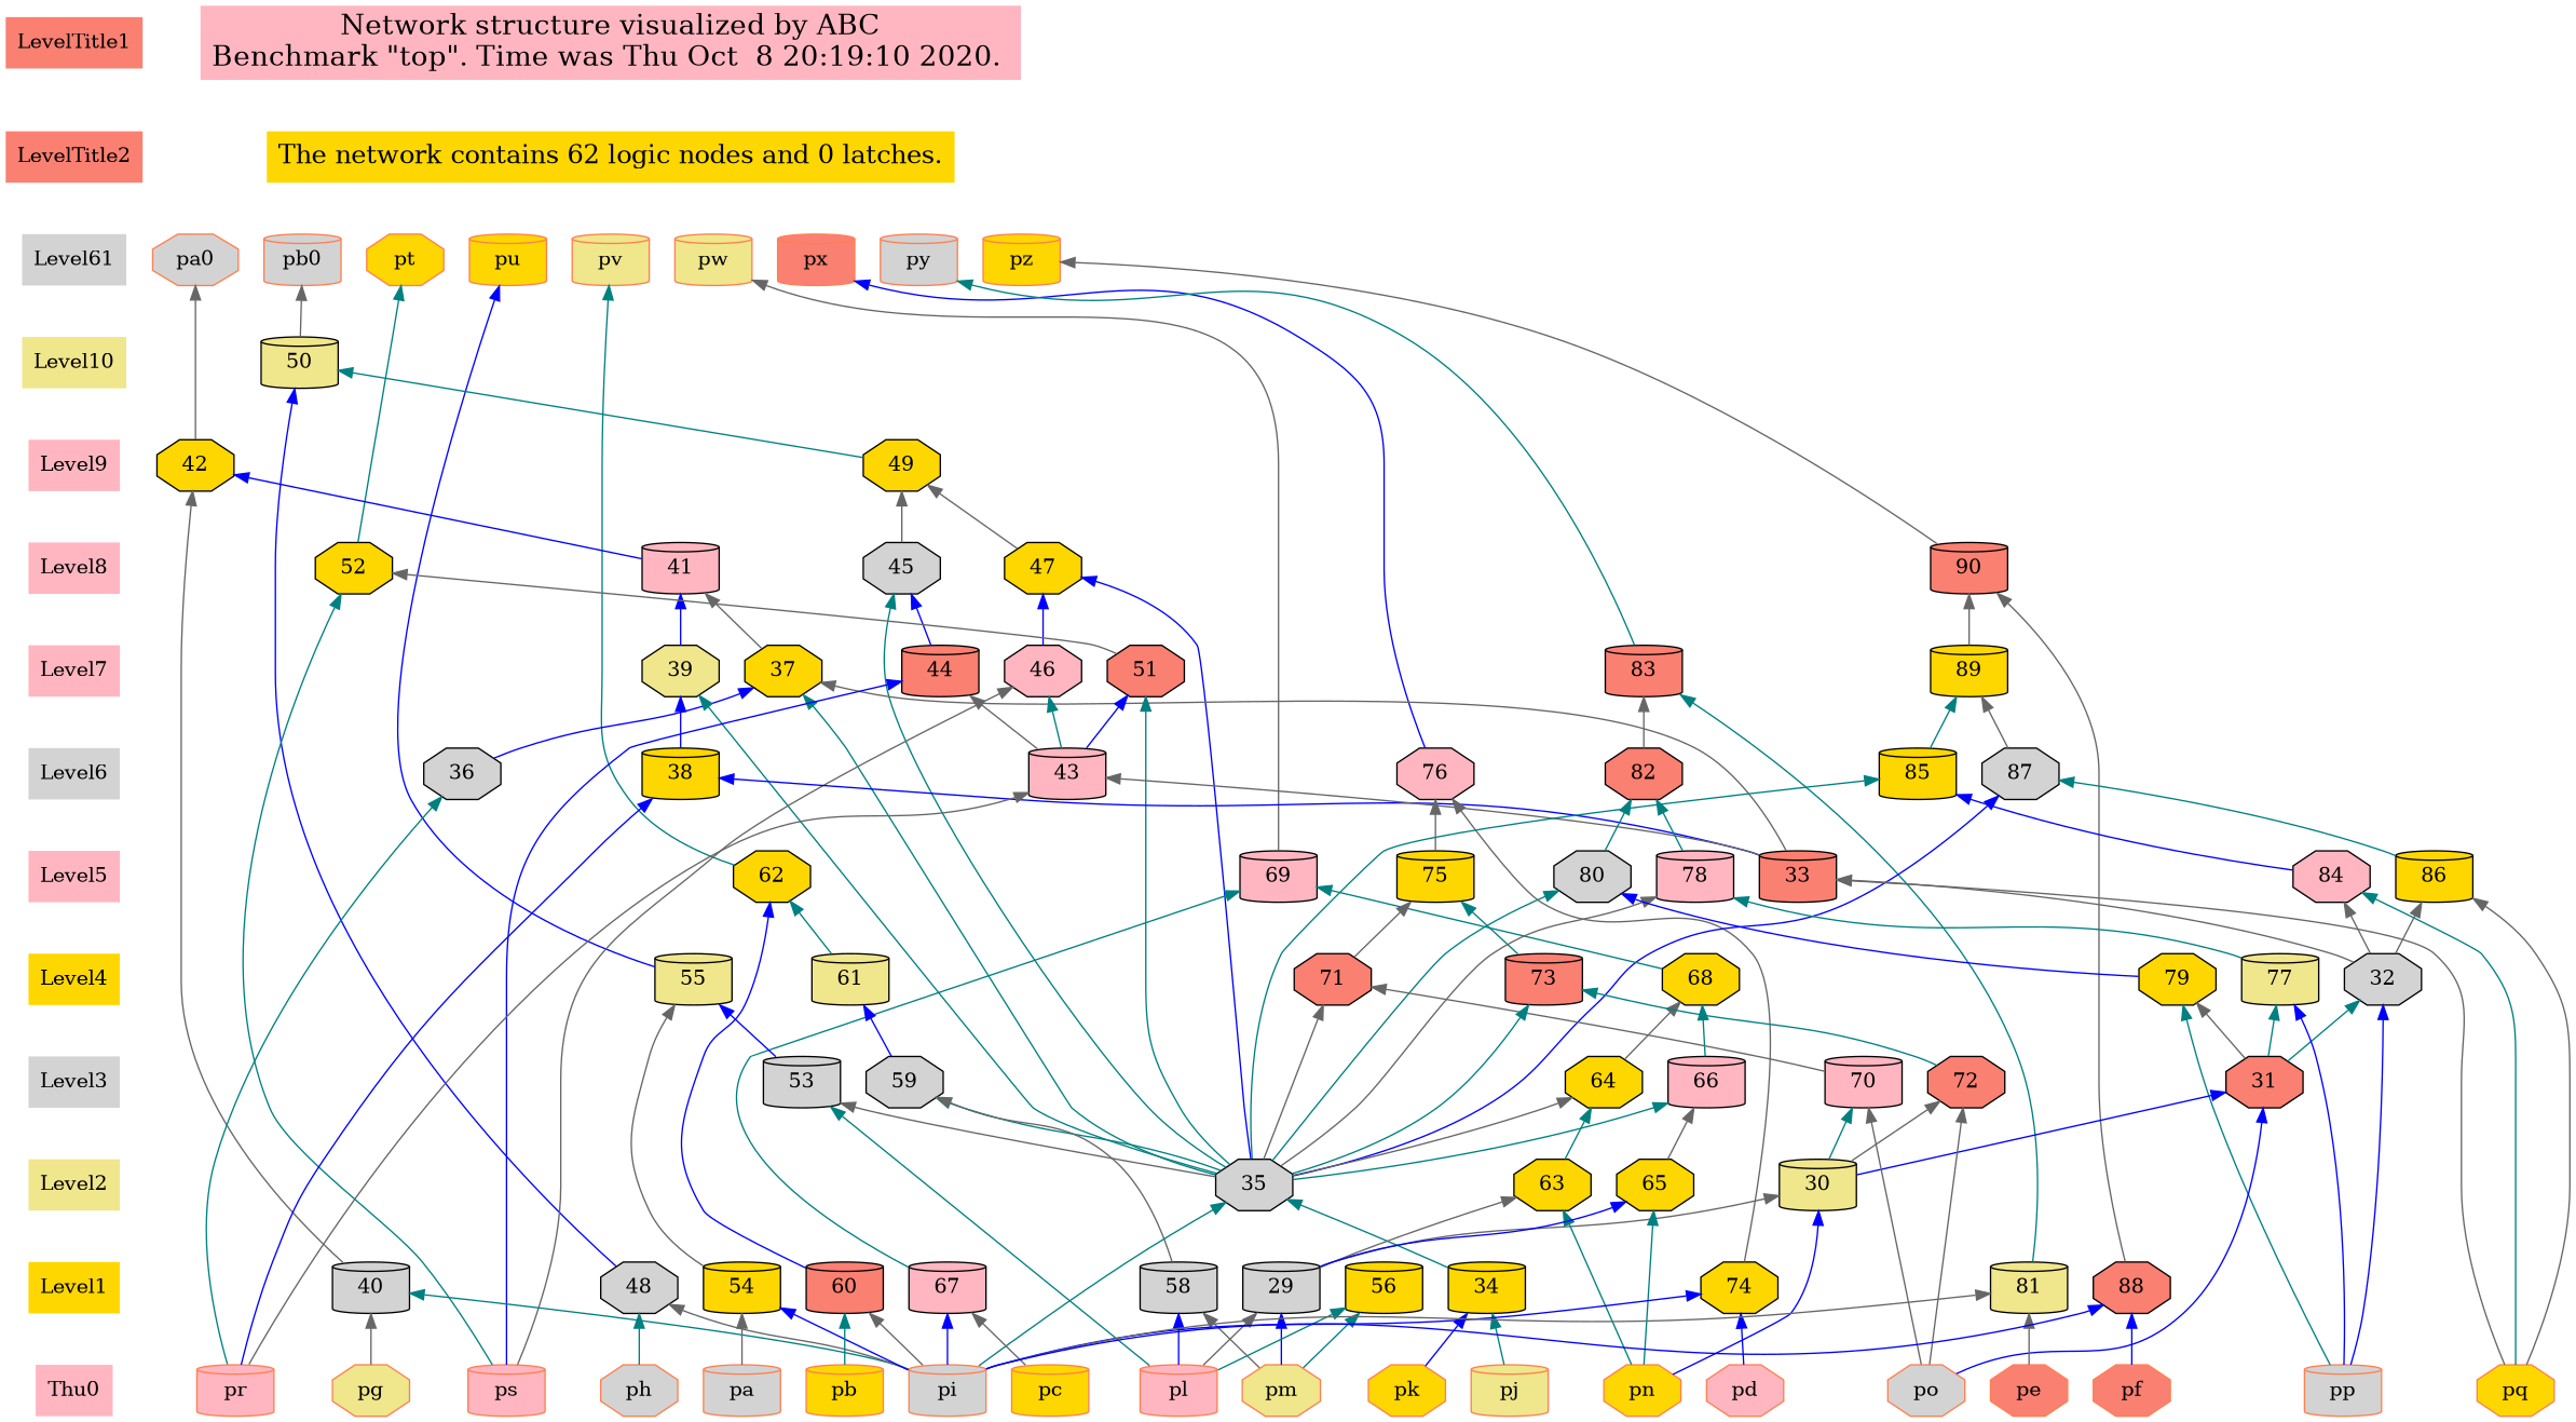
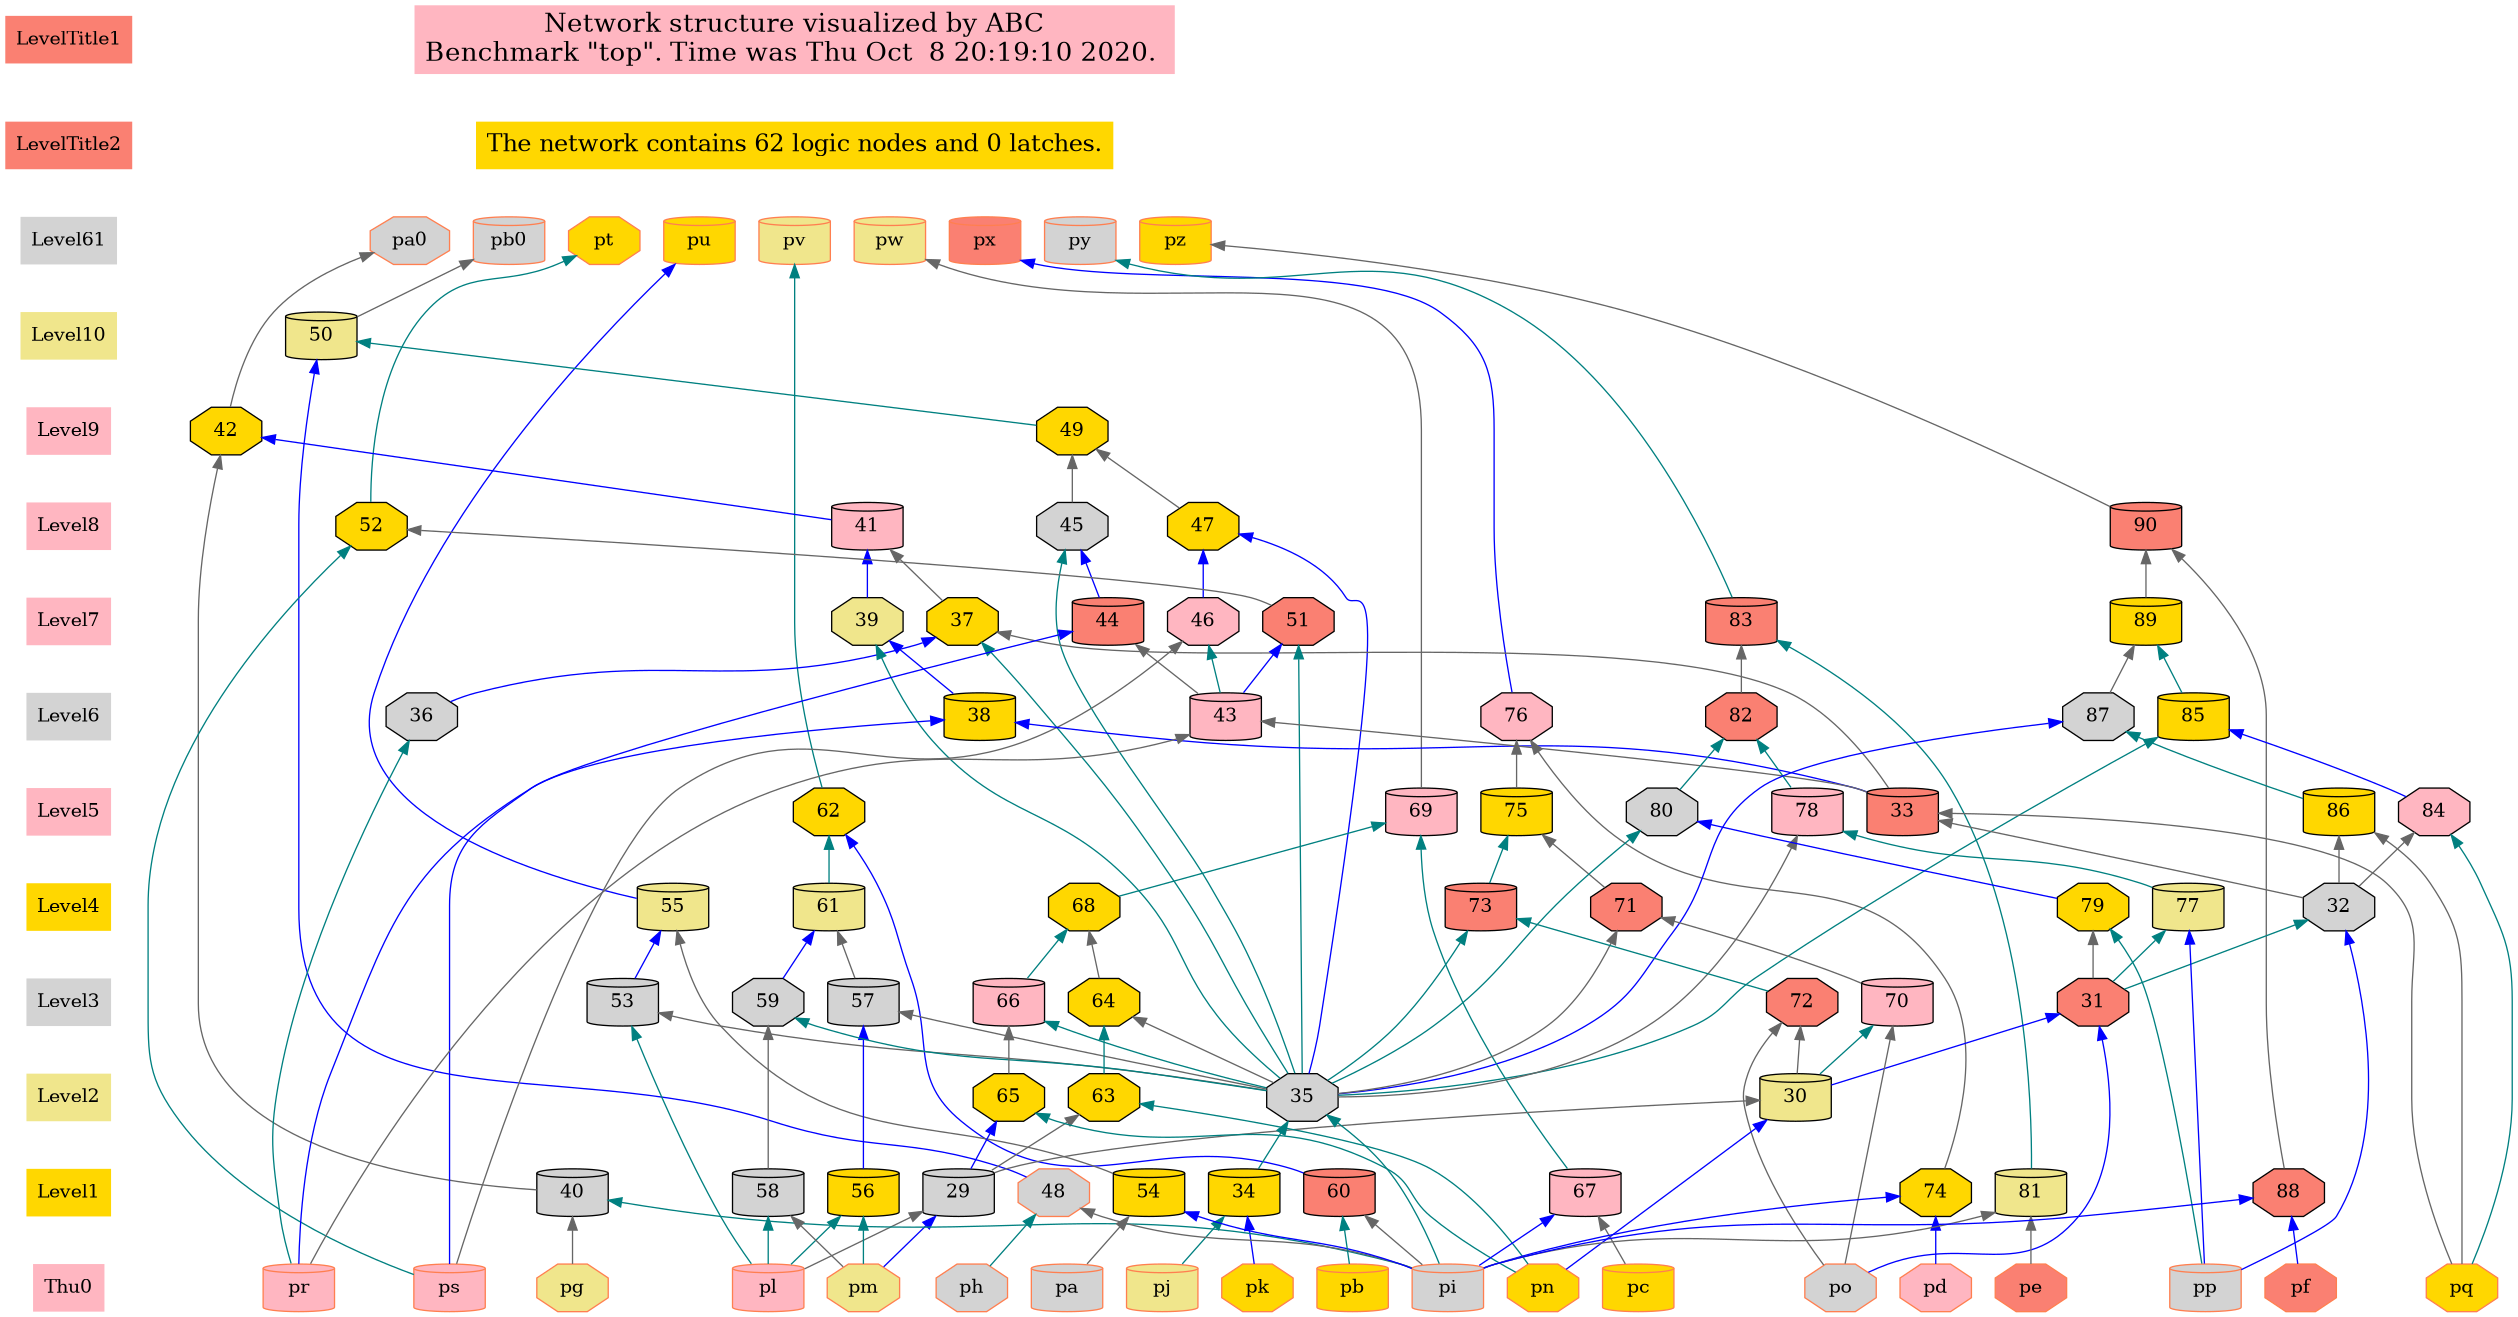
  digraph {
    node [fillcolor=gold shape=cylinder style=filled]
    edge [dir=back style=solid color=gray40]
    LevelTitle1 [fillcolor=salmon shape=plaintext]
    LevelTitle2 [fillcolor=salmon shape=plaintext]
    n3 [fillcolor=lightgrey label=Level61 shape=plaintext]
    Level10 [fillcolor=khaki shape=plaintext]
    Level9 [fillcolor=lightpink shape=plaintext]
    Level8 [fillcolor=lightpink shape=plaintext]
    Level7 [fillcolor=lightpink shape=plaintext]
    Level6 [fillcolor=lightgrey shape=plaintext]
    Level5 [fillcolor=lightpink shape=plaintext]
    Level4 [shape=plaintext]
    Level3 [fillcolor=lightgrey shape=plaintext]
    Level2 [fillcolor=khaki shape=plaintext]
    Level1 [shape=plaintext]
    n14 [fillcolor=lightpink label=Thu0 shape=plaintext]
    n15 [fillcolor=lightpink fontname="Times-Roman" fontsize=20 label="Network structure visualized by ABC\nBenchmark \"top\". Time was Thu Oct  8 20:19:10 2020. " shape=plaintext]
    n16 [fontname="Times-Roman" fontsize=18 label="The network contains 62 logic nodes and 0 latches.\n" shape=plaintext]
    n17 [color=coral fillcolor=lightgrey label=pa0 shape=octagon]
    n18 [color=coral fillcolor=lightgrey label=pb0]
    n19 [color=coral label=pt shape=octagon]
    n20 [color=coral label=pu]
    n21 [color=coral fillcolor=khaki label=pv]
    n22 [color=coral fillcolor=khaki label=pw]
    n23 [color=coral fillcolor=salmon label=px]
    n24 [color=coral fillcolor=lightgrey label=py]
    n25 [color=coral label=pz]
    n26 [fillcolor=khaki label="50\n"]
    n27 [label="42\n" shape=octagon]
    n28 [label="49\n" shape=octagon]
    n29 [fillcolor=lightpink label="41\n"]
    n30 [fillcolor=lightgrey label="45\n" shape=octagon]
    n31 [label="47\n" shape=octagon]
    n32 [label="52\n" shape=octagon]
    n33 [fillcolor=salmon label="90\n"]
    n34 [label="37\n" shape=octagon]
    n35 [fillcolor=khaki label="39\n" shape=octagon]
    n36 [fillcolor=salmon label="44\n"]
    n37 [fillcolor=lightpink label="46\n" shape=octagon]
    n38 [fillcolor=salmon label="51\n" shape=octagon]
    n39 [fillcolor=salmon label="83\n"]
    n40 [label="89\n"]
    n41 [fillcolor=lightgrey label="36\n" shape=octagon]
    n42 [label="38\n"]
    n43 [fillcolor=lightpink label="43\n"]
    n44 [fillcolor=lightpink label="76\n" shape=octagon]
    n45 [fillcolor=salmon label="82\n" shape=octagon]
    n46 [label="85\n"]
    n47 [fillcolor=lightgrey label="87\n" shape=octagon]
    n48 [fillcolor=salmon label="33\n"]
    n49 [label="62\n" shape=octagon]
    n50 [fillcolor=lightpink label="69\n"]
    n51 [label="75\n"]
    n52 [fillcolor=lightpink label="78\n"]
    n53 [fillcolor=lightgrey label="80\n" shape=octagon]
    n54 [fillcolor=lightpink label="84\n" shape=octagon]
    n55 [label="86\n"]
    n56 [fillcolor=lightgrey label="32\n" shape=octagon]
    n57 [fillcolor=khaki label="55\n"]
    n58 [fillcolor=khaki label="61\n"]
    n59 [label="68\n" shape=octagon]
    n60 [fillcolor=salmon label="71\n" shape=octagon]
    n61 [fillcolor=salmon label="73\n"]
    n62 [fillcolor=khaki label="77\n"]
    n63 [label="79\n" shape=octagon]
    n64 [fillcolor=salmon label="31\n" shape=octagon]
    n65 [fillcolor=lightgrey label="53\n"]
+   n66 [fillcolor=lightgrey label="57\n"]
    n67 [fillcolor=lightgrey label="59\n" shape=octagon]
    n68 [label="64\n" shape=octagon]
    n69 [fillcolor=lightpink label="66\n"]
    n70 [fillcolor=lightpink label="70\n"]
    n71 [fillcolor=salmon label="72\n" shape=octagon]
    n72 [fillcolor=khaki label="30\n"]
    n73 [fillcolor=lightgrey label="35\n" shape=octagon]
    n74 [label="63\n" shape=octagon]
    n75 [label="65\n" shape=octagon]
    n76 [fillcolor=lightgrey label="29\n"]
    n77 [label="34\n"]
    n78 [fillcolor=lightgrey label="40\n"]
-   n79 [fillcolor=lightgrey label="48\n" shape=octagon]
+   n79 [fillcolor=lightgrey label="48\n" shape=octagon color=coral]
    n80 [label="54\n"]
    n81 [label="56\n"]
    n82 [fillcolor=lightgrey label="58\n"]
    n83 [fillcolor=salmon label="60\n"]
    n84 [fillcolor=lightpink label="67\n"]
    n85 [label="74\n" shape=octagon]
    n86 [fillcolor=khaki label="81\n"]
    n87 [fillcolor=salmon label="88\n" shape=octagon]
    n88 [color=coral fillcolor=lightgrey label=pp]
    n89 [color=coral label=pq shape=octagon]
    n90 [color=coral fillcolor=lightpink label=pr]
    n91 [color=coral fillcolor=lightpink label=ps]
    n92 [color=coral fillcolor=lightgrey label=pa]
    n93 [color=coral label=pb]
    n94 [color=coral label=pc]
    n95 [color=coral fillcolor=lightpink label=pd shape=octagon]
    n96 [color=coral fillcolor=salmon label=pe shape=octagon]
    n97 [color=coral fillcolor=salmon label=pf shape=octagon]
    n98 [color=coral fillcolor=khaki label=pg shape=octagon]
    n99 [color=coral fillcolor=lightgrey label=ph shape=octagon]
    n100 [color=coral fillcolor=lightgrey label=pi]
    n101 [color=coral fillcolor=khaki label=pj]
    n102 [color=coral label=pk shape=octagon]
    n103 [color=coral fillcolor=lightpink label=pl]
    n104 [color=coral fillcolor=khaki label=pm shape=octagon]
    n105 [color=coral label=pn shape=octagon]
    n106 [color=coral fillcolor=lightgrey label=po shape=octagon]
    subgraph sub_1 {
      LevelTitle1
      LevelTitle2
      n3
      Level10
      Level9
      Level8
      Level7
      Level6
      Level5
      Level4
      Level3
      Level2
      Level1
      n14
    }
    subgraph sub_2 {
      rank=same
      LevelTitle1
      n15
    }
    subgraph sub_3 {
      rank=same
      LevelTitle2
      n16
    }
    subgraph sub_4 {
      rank=same
      n3
      n17
      n18
      n19
      n20
      n21
      n22
      n23
      n24
      n25
    }
    subgraph sub_5 {
      rank=same
      Level10
      n26
    }
    subgraph sub_6 {
      rank=same
      Level9
      n27
      n28
    }
    subgraph sub_7 {
      rank=same
      Level8
      n29
      n30
      n31
      n32
      n33
    }
    subgraph sub_8 {
      rank=same
      Level7
      n34
      n35
      n36
      n37
      n38
      n39
      n40
    }
    subgraph sub_9 {
      rank=same
      Level6
      n41
      n42
      n43
      n44
      n45
      n46
      n47
    }
    subgraph sub_10 {
      rank=same
      Level5
      n48
      n49
      n50
      n51
      n52
      n53
      n54
      n55
    }
    subgraph sub_11 {
      rank=same
      Level4
      n56
      n57
      n58
      n59
      n60
      n61
      n62
      n63
    }
    subgraph sub_12 {
      rank=same
      Level3
      n64
      n65
+     n66
      n67
      n68
      n69
      n70
      n71
    }
    subgraph sub_13 {
      rank=same
      Level2
      n72
      n73
      n74
      n75
    }
    subgraph sub_14 {
      rank=same
      Level1
      n76
      n77
      n78
      n79
      n80
      n81
      n82
      n83
      n84
      n85
      n86
      n87
    }
    subgraph sub_15 {
      rank=same
      n14
      n88
      n89
      n90
      n91
      n92
      n93
      n94
      n95
      n96
      n97
      n98
      n99
      n100
      n101
      n102
      n103
      n104
      n105
      n106
    }
    LevelTitle1 -> LevelTitle2 [style=invis color=""]
    LevelTitle2 -> n3 [style=invis color=""]
    n3 -> Level10 [style=invis color=""]
    Level10 -> Level9 [style=invis color=""]
    Level9 -> Level8 [style=invis color=""]
    Level8 -> Level7 [style=invis color=""]
    Level7 -> Level6 [style=invis color=""]
    Level6 -> Level5 [style=invis color=""]
    Level5 -> Level4 [style=invis color=""]
    Level4 -> Level3 [style=invis color=""]
    Level3 -> Level2 [style=invis color=""]
    Level2 -> Level1 [style=invis color=""]
    Level1 -> n14 [style=invis color=""]
    n15 -> n16 [style=invis color=""]
    n16 -> n17 [style=invis color=""]
    n16 -> n18 [style=invis color=""]
    n16 -> n19 [style=invis color=""]
    n16 -> n20 [style=invis color=""]
    n16 -> n21 [style=invis color=""]
    n16 -> n22 [style=invis color=""]
    n16 -> n23 [style=invis color=""]
    n16 -> n24 [style=invis color=""]
    n16 -> n25 [style=invis color=""]
    n17 -> n18 [style=invis color=""]
    n17 -> n27
    n18 -> n19 [style=invis color=""]
    n18 -> n26
    n19 -> n20 [style=invis color=""]
    n19 -> n32 [color=teal]
    n20 -> n21 [style=invis color=""]
    n20 -> n57 [color=blue]
    n21 -> n22 [style=invis color=""]
    n21 -> n49 [color=teal]
    n22 -> n23 [style=invis color=""]
    n22 -> n50
    n23 -> n24 [style=invis color=""]
    n23 -> n44 [color=blue]
    n24 -> n25 [style=invis color=""]
    n24 -> n39 [color=teal]
    n25 -> n33
    n26 -> n28 [color=teal]
    n26 -> n79 [color=blue]
    n27 -> n29 [color=blue]
    n27 -> n78
    n28 -> n30
    n28 -> n31
    n29 -> n34
    n29 -> n35 [color=blue]
    n30 -> n36 [color=blue]
    n30 -> n73 [color=teal]
    n31 -> n37 [color=blue]
    n31 -> n73 [color=blue]
    n32 -> n38
    n32 -> n91 [color=teal]
    n33 -> n40
    n33 -> n87
    n34 -> n41 [color=blue]
    n34 -> n48
    n34 -> n73 [color=teal]
    n35 -> n42 [color=blue]
    n35 -> n73 [color=teal]
    n36 -> n43
    n36 -> n91 [color=blue]
    n37 -> n43 [color=teal]
    n37 -> n91
    n38 -> n43 [color=blue]
    n38 -> n73 [color=teal]
    n39 -> n45
    n39 -> n86 [color=teal]
    n40 -> n46 [color=teal]
    n40 -> n47
    n41 -> n90 [color=teal]
    n42 -> n48 [color=blue]
    n42 -> n90 [color=blue]
    n43 -> n48
    n43 -> n90
    n44 -> n51
    n44 -> n85
    n45 -> n52 [color=teal]
    n45 -> n53 [color=teal]
    n46 -> n54 [color=blue]
    n46 -> n73 [color=teal]
    n47 -> n55 [color=teal]
    n47 -> n73 [color=blue]
    n48 -> n56
    n48 -> n89
    n49 -> n58 [color=teal]
    n49 -> n83 [color=blue]
    n50 -> n59 [color=teal]
    n50 -> n84 [color=teal]
    n51 -> n60
    n51 -> n61 [color=teal]
    n52 -> n62 [color=teal]
    n52 -> n73
    n53 -> n63 [color=blue]
    n53 -> n73 [color=teal]
    n54 -> n56
    n54 -> n89 [color=teal]
    n55 -> n56
    n55 -> n89
    n56 -> n64 [color=teal]
    n56 -> n88 [color=blue]
    n57 -> n65 [color=blue]
    n57 -> n80
+   n58 -> n66
    n58 -> n67 [color=blue]
    n59 -> n68
    n59 -> n69 [color=teal]
    n60 -> n70
    n60 -> n73
    n61 -> n71 [color=teal]
    n61 -> n73 [color=teal]
    n62 -> n64 [color=teal]
    n62 -> n88 [color=blue]
    n63 -> n64
    n63 -> n88 [color=teal]
    n64 -> n72 [color=blue]
    n64 -> n106 [color=blue]
    n65 -> n73
    n65 -> n103 [color=teal]
+   n66 -> n73
+   n66 -> n81 [color=blue]
    n67 -> n73 [color=teal]
    n67 -> n82
    n68 -> n73
    n68 -> n74 [color=teal]
    n69 -> n73 [color=teal]
    n69 -> n75
    n70 -> n72 [color=teal]
    n70 -> n106
    n71 -> n72
    n71 -> n106
    n72 -> n76
    n72 -> n105 [color=blue]
    n73 -> n77 [color=teal]
    n73 -> n100 [color=teal]
    n74 -> n76
    n74 -> n105 [color=teal]
    n75 -> n76 [color=blue]
    n75 -> n105 [color=teal]
    n76 -> n103
    n76 -> n104 [color=blue]
    n77 -> n101 [color=teal]
    n77 -> n102 [color=blue]
    n78 -> n98
    n78 -> n100 [color=teal]
    n79 -> n99 [color=teal]
    n79 -> n100
    n80 -> n92
    n80 -> n100 [color=blue]
    n81 -> n103 [color=teal]
    n81 -> n104 [color=teal]
-   n82 -> n103 [color=blue]
+   n82 -> n103 [color=teal]
    n82 -> n104
    n83 -> n93 [color=teal]
    n83 -> n100
    n84 -> n94
    n84 -> n100 [color=blue]
    n85 -> n95 [color=blue]
    n85 -> n100 [color=blue]
    n86 -> n96
    n86 -> n100
    n87 -> n97 [color=blue]
    n87 -> n100 [color=blue]
  }
